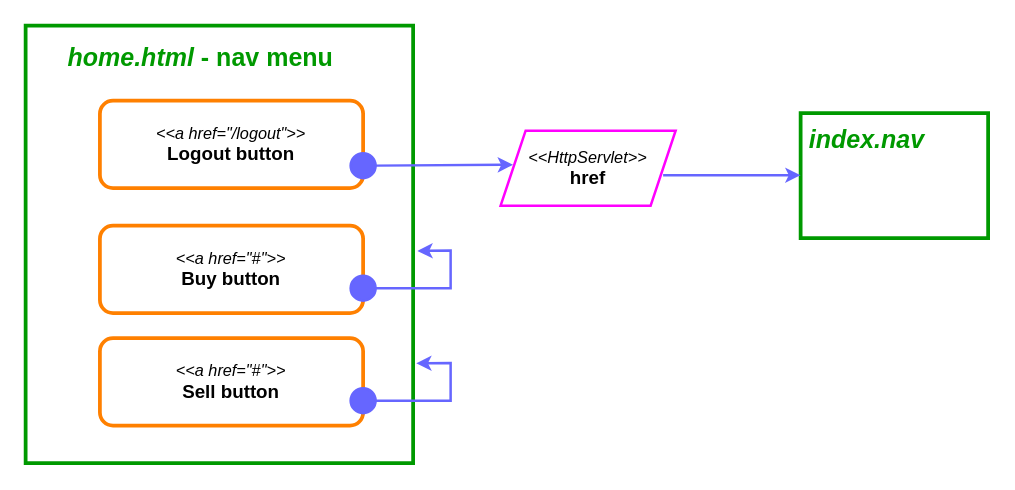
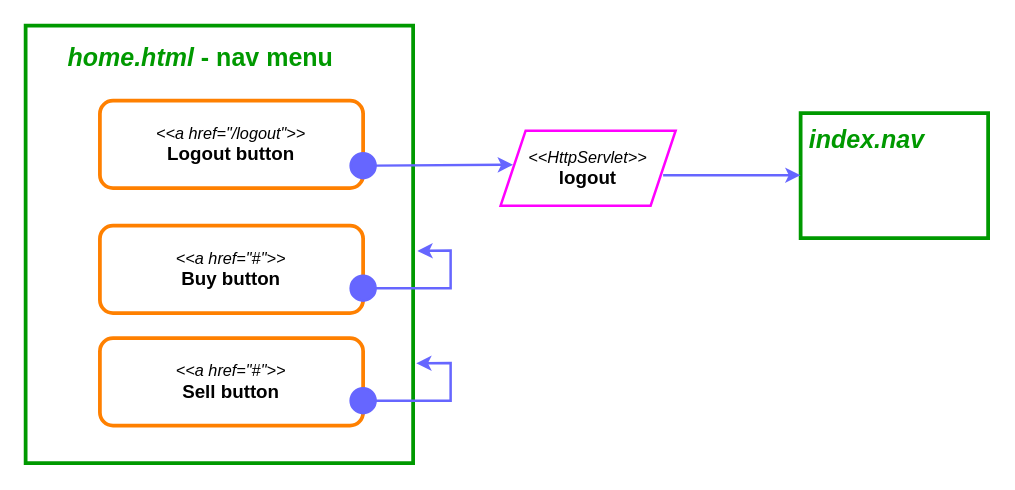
  <mxCell id="0" />
  <mxCell id="1" parent="0" />
- <mxCell id="2" value="&lt;font style=&quot;&quot;&gt;&lt;i style=&quot;font-size: 13px;&quot;&gt;&amp;lt;&amp;lt;HttpServlet&amp;gt;&amp;gt;&lt;/i&gt;&lt;br&gt;&lt;span style=&quot;font-size: 15px;&quot;&gt;&lt;b&gt;href&lt;/b&gt;&lt;/span&gt;&lt;br&gt;&lt;/font&gt;" style="shape=parallelogram;perimeter=parallelogramPerimeter;whiteSpace=wrap;html=1;fixedSize=1;strokeColor=#FF00FF;strokeWidth=2;" parent="1" vertex="1"><mxGeometry x="400" y="104" width="140" height="60" as="geometry" /></mxCell>
+ <mxCell id="2" value="&lt;font style=&quot;&quot;&gt;&lt;i style=&quot;font-size: 13px;&quot;&gt;&amp;lt;&amp;lt;HttpServlet&amp;gt;&amp;gt;&lt;/i&gt;&lt;br&gt;&lt;span style=&quot;font-size: 15px;&quot;&gt;&lt;b&gt;logout&lt;/b&gt;&lt;/span&gt;&lt;br&gt;&lt;/font&gt;" style="shape=parallelogram;perimeter=parallelogramPerimeter;whiteSpace=wrap;html=1;fixedSize=1;strokeColor=#FF00FF;strokeWidth=2;" parent="1" vertex="1"><mxGeometry x="400" y="104" width="140" height="60" as="geometry" /></mxCell>
  <mxCell id="3" value="" style="group" parent="1" vertex="1" connectable="0"><mxGeometry x="640" y="90" width="150" height="100" as="geometry" /></mxCell>
  <mxCell id="4" value="" style="whiteSpace=wrap;html=1;strokeWidth=3;strokeColor=#009900;" parent="3" vertex="1"><mxGeometry width="150" height="100" as="geometry" /></mxCell>
  <mxCell id="5" value="&lt;font size=&quot;1&quot; color=&quot;#009900&quot; style=&quot;&quot;&gt;&lt;b style=&quot;font-size: 20px;&quot;&gt;&lt;i&gt;index.nav&lt;/i&gt;&lt;/b&gt;&lt;/font&gt;" style="text;html=1;strokeColor=none;fillColor=none;align=left;verticalAlign=middle;whiteSpace=wrap;rounded=0;" parent="3" vertex="1"><mxGeometry x="5" y="5" width="60" height="30" as="geometry" /></mxCell>
  <mxCell id="6" value="" style="endArrow=none;html=1;rounded=0;strokeColor=#6666FF;strokeWidth=2;startArrow=classic;startFill=1;entryX=1;entryY=0.5;entryDx=0;entryDy=0;exitX=0.071;exitY=0.544;exitDx=0;exitDy=0;exitPerimeter=0;" parent="1" edge="1"><mxGeometry width="50" height="50" relative="1" as="geometry"><mxPoint x="639.94" y="139.64" as="sourcePoint" /><mxPoint x="530" y="139.66" as="targetPoint" /></mxGeometry></mxCell>
  <mxCell id="7" value="" style="whiteSpace=wrap;html=1;strokeWidth=3;strokeColor=#009900;movable=1;resizable=1;rotatable=1;deletable=1;editable=1;locked=0;connectable=1;" parent="1" vertex="1"><mxGeometry x="20" y="20" width="310" height="350" as="geometry" /></mxCell>
  <mxCell id="8" value="&lt;font color=&quot;#009900&quot;&gt;&lt;span style=&quot;font-size: 20px;&quot;&gt;&lt;b&gt;&lt;i&gt;home.html&lt;/i&gt;&amp;nbsp;- nav menu&lt;/b&gt;&lt;/span&gt;&lt;/font&gt;" style="text;html=1;strokeColor=none;fillColor=none;align=left;verticalAlign=middle;whiteSpace=wrap;rounded=0;" parent="1" vertex="1"><mxGeometry x="52.4" y="30" width="237.6" height="30" as="geometry" /></mxCell>
  <mxCell id="9" value="&lt;font style=&quot;&quot;&gt;&lt;i&gt;&lt;font style=&quot;font-size: 13px;&quot;&gt;&amp;lt;&amp;lt;a href=&quot;/logout&quot;&amp;gt;&amp;gt;&lt;/font&gt;&lt;/i&gt;&lt;br&gt;&lt;span style=&quot;font-size: 15px;&quot;&gt;&lt;b&gt;Logout button&lt;/b&gt;&lt;/span&gt;&lt;br&gt;&lt;/font&gt;" style="rounded=1;whiteSpace=wrap;html=1;strokeWidth=3;strokeColor=#FF8000;" parent="1" vertex="1"><mxGeometry x="79.42" y="80" width="210.58" height="70" as="geometry" /></mxCell>
  <mxCell id="10" value="" style="endArrow=none;html=1;rounded=0;strokeColor=#6666FF;strokeWidth=2;startArrow=classic;startFill=1;" parent="1" target="11" edge="1"><mxGeometry width="50" height="50" relative="1" as="geometry"><mxPoint x="409.887" y="131.338" as="sourcePoint" /><mxPoint x="280" y="137" as="targetPoint" /></mxGeometry></mxCell>
  <mxCell id="11" value="" style="ellipse;whiteSpace=wrap;html=1;aspect=fixed;strokeWidth=2;fillColor=#6666FF;strokeColor=#6666FF;" parent="1" vertex="1"><mxGeometry x="280" y="122" width="20" height="20" as="geometry" /></mxCell>
  <mxCell id="12" value="&lt;font style=&quot;&quot;&gt;&lt;i&gt;&lt;font style=&quot;font-size: 13px;&quot;&gt;&amp;lt;&amp;lt;a href=&quot;#&quot;&amp;gt;&amp;gt;&lt;/font&gt;&lt;/i&gt;&lt;br&gt;&lt;span style=&quot;font-size: 15px;&quot;&gt;&lt;b&gt;Buy button&lt;/b&gt;&lt;/span&gt;&lt;br&gt;&lt;/font&gt;" style="rounded=1;whiteSpace=wrap;html=1;strokeWidth=3;strokeColor=#FF8000;" vertex="1" parent="1"><mxGeometry x="79.42" y="180" width="210.58" height="70" as="geometry" /></mxCell>
  <mxCell id="13" value="&lt;font style=&quot;&quot;&gt;&lt;i&gt;&lt;font style=&quot;font-size: 13px;&quot;&gt;&amp;lt;&amp;lt;a href=&quot;#&quot;&amp;gt;&amp;gt;&lt;/font&gt;&lt;/i&gt;&lt;br&gt;&lt;span style=&quot;font-size: 15px;&quot;&gt;&lt;b&gt;Sell button&lt;/b&gt;&lt;/span&gt;&lt;br&gt;&lt;/font&gt;" style="rounded=1;whiteSpace=wrap;html=1;strokeWidth=3;strokeColor=#FF8000;" vertex="1" parent="1"><mxGeometry x="79.42" y="270" width="210.58" height="70" as="geometry" /></mxCell>
  <mxCell id="14" value="" style="ellipse;whiteSpace=wrap;html=1;aspect=fixed;strokeWidth=2;fillColor=#6666FF;strokeColor=#6666FF;" vertex="1" parent="1"><mxGeometry x="280" y="220" width="20" height="20" as="geometry" /></mxCell>
  <mxCell id="15" value="" style="endArrow=none;html=1;rounded=0;strokeColor=#6666FF;strokeWidth=2;startArrow=classic;startFill=1;entryX=1;entryY=0.5;entryDx=0;entryDy=0;exitX=1.011;exitY=0.515;exitDx=0;exitDy=0;exitPerimeter=0;" edge="1" parent="1" source="7" target="14"><mxGeometry width="50" height="50" relative="1" as="geometry"><mxPoint x="400" y="210" as="sourcePoint" /><mxPoint x="310" y="142" as="targetPoint" /><Array as="points"><mxPoint x="360" y="200" /><mxPoint x="360" y="230" /></Array></mxGeometry></mxCell>
  <mxCell id="16" value="" style="ellipse;whiteSpace=wrap;html=1;aspect=fixed;strokeWidth=2;fillColor=#6666FF;strokeColor=#6666FF;" vertex="1" parent="1"><mxGeometry x="280" y="310" width="20" height="20" as="geometry" /></mxCell>
  <mxCell id="17" value="" style="endArrow=none;html=1;rounded=0;strokeColor=#6666FF;strokeWidth=2;startArrow=classic;startFill=1;entryX=1;entryY=0.5;entryDx=0;entryDy=0;exitX=1.008;exitY=0.772;exitDx=0;exitDy=0;exitPerimeter=0;" edge="1" parent="1" source="7"><mxGeometry width="50" height="50" relative="1" as="geometry"><mxPoint x="335" y="291" as="sourcePoint" /><mxPoint x="300" y="320" as="targetPoint" /><Array as="points"><mxPoint x="360" y="290" /><mxPoint x="360" y="320" /></Array></mxGeometry></mxCell>
